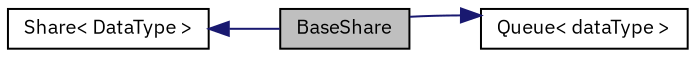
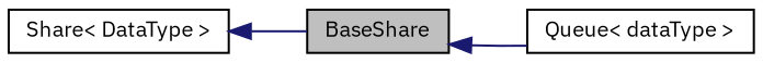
  digraph {
    fontname="IBM Plex Sans"
    rankdir=LR
    node [color=black fillcolor=white fontname="IBM Plex Sans" fontsize=10 shape=record style=filled]
    edge [color=midnightblue dir=back fontname="IBM Plex Sans" fontsize=10 labelfontname=Helvetica labelfontsize=10 style=solid]
    n1 [fillcolor=grey75 fontcolor=black height=0.2 label=BaseShare width=0.4]
    n2 [height=0.2 label="Queue\< dataType \>" width=0.4]
    n3 [height=0.2 label="Share\< DataType \>" width=0.4]
-   n2 -> n1
+   n1 -> n2
    n3 -> n1
  }
